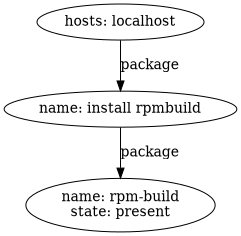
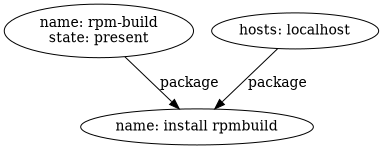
  digraph {
    n1 [label="name: rpm-build\nstate: present\n"]
    n2 [label="name: install rpmbuild\n"]
    n3 [label="hosts: localhost\n"]
-   n2 -> n1 [label=package]
+   n1 -> n2 [label=package]
    n3 -> n2 [label=package]
  }
